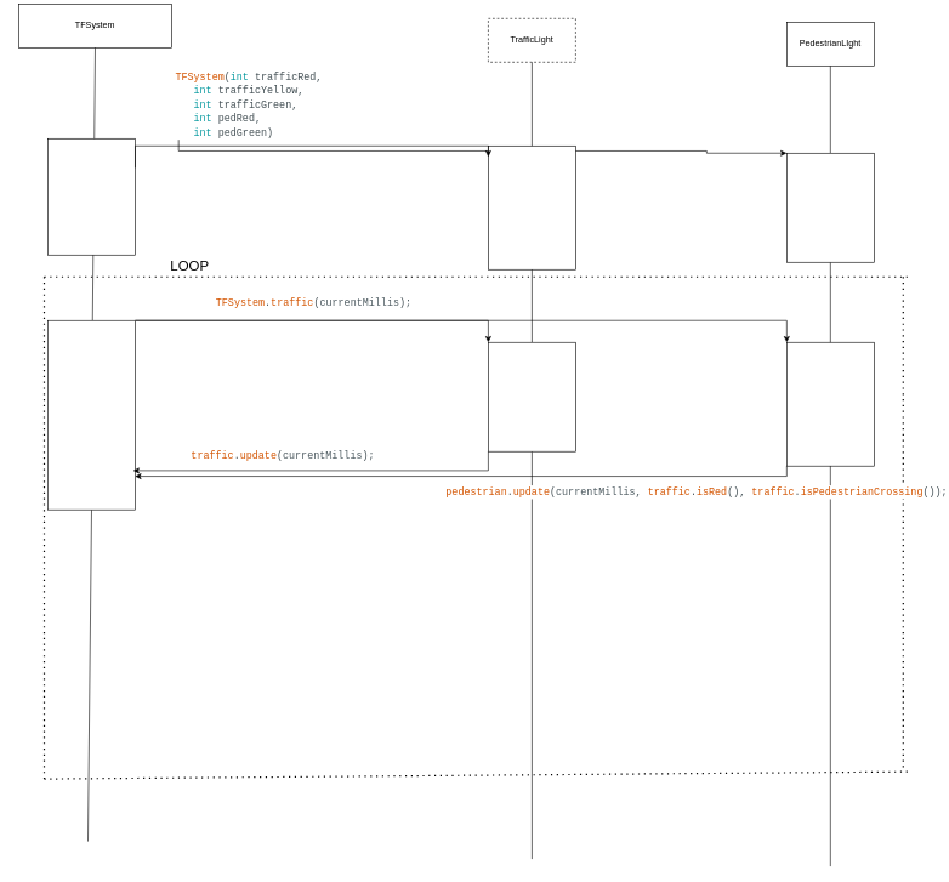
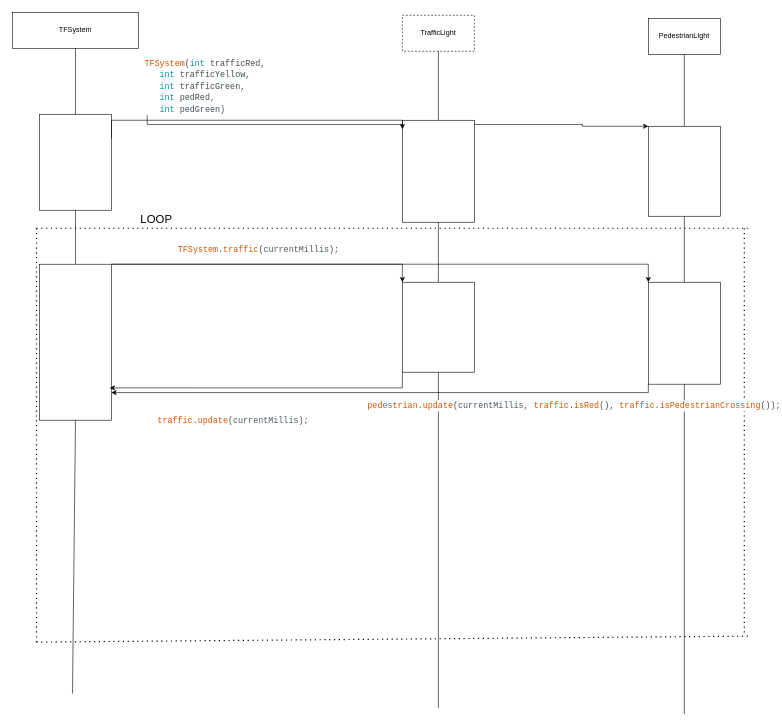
  <mxCell id="0" />
  <mxCell id="1" parent="0" />
- <mxCell id="2" value="TFSystem" style="rounded=0;whiteSpace=wrap;html=1;" vertex="1" parent="1"><mxGeometry x="25" y="5" width="210" height="60" as="geometry" /></mxCell>
+ <mxCell id="2" value="TFSystem" style="rounded=0;whiteSpace=wrap;html=1;" vertex="1" parent="1"><mxGeometry x="20" y="20" width="210" height="60" as="geometry" /></mxCell>
  <mxCell id="3" value="TrafficLight" style="rounded=0;whiteSpace=wrap;html=1;dashed=1;" vertex="1" parent="1"><mxGeometry x="670" y="25" width="120" height="60" as="geometry" /></mxCell>
  <mxCell id="4" value="PedestrianLIght" style="rounded=0;whiteSpace=wrap;html=1;" vertex="1" parent="1"><mxGeometry x="1080" y="30" width="120" height="60" as="geometry" /></mxCell>
  <mxCell id="5" value="" style="endArrow=none;html=1;rounded=0;entryX=0.5;entryY=1;entryDx=0;entryDy=0;" edge="1" parent="1" source="22" target="2"><mxGeometry width="50" height="50" relative="1" as="geometry"><mxPoint x="120" y="1155.818" as="sourcePoint" /><mxPoint x="690" y="290" as="targetPoint" /></mxGeometry></mxCell>
  <mxCell id="6" value="" style="endArrow=none;html=1;rounded=0;entryX=0.5;entryY=1;entryDx=0;entryDy=0;" edge="1" parent="1" source="24" target="3"><mxGeometry width="50" height="50" relative="1" as="geometry"><mxPoint x="730" y="1180" as="sourcePoint" /><mxPoint x="435" y="100" as="targetPoint" /></mxGeometry></mxCell>
  <mxCell id="7" value="" style="endArrow=none;html=1;rounded=0;entryX=0.5;entryY=1;entryDx=0;entryDy=0;" edge="1" parent="1" source="12" target="4"><mxGeometry width="50" height="50" relative="1" as="geometry"><mxPoint x="760" y="1180" as="sourcePoint" /><mxPoint x="805" y="140" as="targetPoint" /><Array as="points" /></mxGeometry></mxCell>
  <mxCell id="8" style="edgeStyle=orthogonalEdgeStyle;rounded=0;orthogonalLoop=1;jettySize=auto;html=1;exitX=0.021;exitY=1.05;exitDx=0;exitDy=0;entryX=0;entryY=0;entryDx=0;entryDy=0;exitPerimeter=0;" edge="1" parent="1" source="14" target="12"><mxGeometry relative="1" as="geometry"><Array as="points"><mxPoint x="970" y="207" /><mxPoint x="970" y="210" /><mxPoint x="1080" y="210" /></Array></mxGeometry></mxCell>
  <mxCell id="9" value="" style="rounded=0;whiteSpace=wrap;html=1;" vertex="1" parent="1"><mxGeometry x="65" y="190" width="120" height="160" as="geometry" /></mxCell>
  <mxCell id="10" value="" style="rounded=0;whiteSpace=wrap;html=1;" vertex="1" parent="1"><mxGeometry x="670" y="200" width="120" height="170" as="geometry" /></mxCell>
  <mxCell id="11" value="" style="endArrow=none;html=1;rounded=0;entryX=0.5;entryY=1;entryDx=0;entryDy=0;" edge="1" parent="1" target="12"><mxGeometry width="50" height="50" relative="1" as="geometry"><mxPoint x="1140" y="1190" as="sourcePoint" /><mxPoint x="1140" y="90" as="targetPoint" /><Array as="points" /></mxGeometry></mxCell>
  <mxCell id="12" value="" style="rounded=0;whiteSpace=wrap;html=1;" vertex="1" parent="1"><mxGeometry x="1080" y="210" width="120" height="150" as="geometry" /></mxCell>
  <mxCell id="13" style="edgeStyle=orthogonalEdgeStyle;rounded=0;orthogonalLoop=1;jettySize=auto;html=1;entryX=0;entryY=0.088;entryDx=0;entryDy=0;entryPerimeter=0;exitX=1;exitY=0.25;exitDx=0;exitDy=0;" edge="1" parent="1" source="9" target="10"><mxGeometry relative="1" as="geometry"><Array as="points"><mxPoint x="670" y="200" /></Array></mxGeometry></mxCell>
  <mxCell id="14" value="&lt;div style=&quot;color: rgb(78, 91, 97); background-color: rgb(255, 255, 255); font-family: Consolas, &amp;quot;Courier New&amp;quot;, monospace; font-size: 14px; line-height: 19px; white-space: pre;&quot;&gt;&lt;div style=&quot;line-height: 19px;&quot;&gt;&lt;div style=&quot;line-height: 19px;&quot;&gt;&lt;div&gt;&amp;nbsp;&lt;span style=&quot;color: #d35400;&quot;&gt;TFSystem&lt;/span&gt;&lt;span style=&quot;color: #434f54;&quot;&gt;(&lt;/span&gt;&lt;span style=&quot;color: #00979d;&quot;&gt;int&lt;/span&gt; &lt;span style=&quot;color: #434f54;&quot;&gt;trafficRed&lt;/span&gt;, &lt;/div&gt;&lt;div&gt;&amp;nbsp; &amp;nbsp; &lt;span style=&quot;color: #00979d;&quot;&gt;int&lt;/span&gt; &lt;span style=&quot;color: #434f54;&quot;&gt;trafficYellow&lt;/span&gt;, &lt;/div&gt;&lt;div&gt;&amp;nbsp; &amp;nbsp; &lt;span style=&quot;color: #00979d;&quot;&gt;int&lt;/span&gt; &lt;span style=&quot;color: #434f54;&quot;&gt;trafficGreen&lt;/span&gt;, &lt;/div&gt;&lt;div&gt;&amp;nbsp; &amp;nbsp; &lt;span style=&quot;color: #00979d;&quot;&gt;int&lt;/span&gt; &lt;span style=&quot;color: #434f54;&quot;&gt;pedRed&lt;/span&gt;, &lt;/div&gt;&lt;div&gt;&amp;nbsp; &amp;nbsp; &lt;span style=&quot;color: #00979d;&quot;&gt;int&lt;/span&gt; &lt;span style=&quot;color: #434f54;&quot;&gt;pedGreen)&lt;/span&gt; &lt;/div&gt;&lt;/div&gt;&lt;/div&gt;&lt;/div&gt;" style="text;whiteSpace=wrap;html=1;" vertex="1" parent="1"><mxGeometry x="230" y="90" width="690" height="40" as="geometry" /></mxCell>
  <mxCell id="15" value="" style="endArrow=none;dashed=1;html=1;dashPattern=1 3;strokeWidth=2;rounded=0;" edge="1" parent="1"><mxGeometry width="50" height="50" relative="1" as="geometry"><mxPoint x="60" y="1070" as="sourcePoint" /><mxPoint x="60" y="380" as="targetPoint" /></mxGeometry></mxCell>
  <mxCell id="16" value="" style="endArrow=none;dashed=1;html=1;dashPattern=1 3;strokeWidth=2;rounded=0;" edge="1" parent="1"><mxGeometry width="50" height="50" relative="1" as="geometry"><mxPoint x="60" y="1070" as="sourcePoint" /><mxPoint x="1250" y="1060" as="targetPoint" /></mxGeometry></mxCell>
  <mxCell id="17" value="" style="endArrow=none;dashed=1;html=1;dashPattern=1 3;strokeWidth=2;rounded=0;" edge="1" parent="1"><mxGeometry width="50" height="50" relative="1" as="geometry"><mxPoint x="1240" y="380" as="sourcePoint" /><mxPoint x="1240" y="1060" as="targetPoint" /></mxGeometry></mxCell>
  <mxCell id="18" value="" style="endArrow=none;dashed=1;html=1;dashPattern=1 3;strokeWidth=2;rounded=0;" edge="1" parent="1"><mxGeometry width="50" height="50" relative="1" as="geometry"><mxPoint x="60" y="380" as="sourcePoint" /><mxPoint x="1250" y="380" as="targetPoint" /></mxGeometry></mxCell>
  <mxCell id="19" value="" style="endArrow=none;html=1;rounded=0;entryX=0.5;entryY=1;entryDx=0;entryDy=0;" edge="1" parent="1" target="22"><mxGeometry width="50" height="50" relative="1" as="geometry"><mxPoint x="120" y="1155.818" as="sourcePoint" /><mxPoint x="125" y="80" as="targetPoint" /></mxGeometry></mxCell>
  <mxCell id="20" style="edgeStyle=orthogonalEdgeStyle;rounded=0;orthogonalLoop=1;jettySize=auto;html=1;exitX=1;exitY=0;exitDx=0;exitDy=0;entryX=0;entryY=0;entryDx=0;entryDy=0;" edge="1" parent="1" source="22" target="24"><mxGeometry relative="1" as="geometry"><Array as="points"><mxPoint x="670" y="440" /></Array></mxGeometry></mxCell>
  <mxCell id="21" style="edgeStyle=orthogonalEdgeStyle;rounded=0;orthogonalLoop=1;jettySize=auto;html=1;exitX=1;exitY=0;exitDx=0;exitDy=0;entryX=0;entryY=0;entryDx=0;entryDy=0;" edge="1" parent="1" source="22" target="26"><mxGeometry relative="1" as="geometry"><Array as="points"><mxPoint x="1080" y="440" /></Array></mxGeometry></mxCell>
  <mxCell id="22" value="" style="rounded=0;whiteSpace=wrap;html=1;" vertex="1" parent="1"><mxGeometry x="65" y="440" width="120" height="260" as="geometry" /></mxCell>
  <mxCell id="23" value="" style="endArrow=none;html=1;rounded=0;entryX=0.5;entryY=1;entryDx=0;entryDy=0;" edge="1" parent="1" target="24"><mxGeometry width="50" height="50" relative="1" as="geometry"><mxPoint x="730" y="1180" as="sourcePoint" /><mxPoint x="730" y="85" as="targetPoint" /></mxGeometry></mxCell>
  <mxCell id="24" value="" style="rounded=0;whiteSpace=wrap;html=1;" vertex="1" parent="1"><mxGeometry x="670" y="470" width="120" height="150" as="geometry" /></mxCell>
  <mxCell id="25" style="edgeStyle=orthogonalEdgeStyle;rounded=0;orthogonalLoop=1;jettySize=auto;html=1;exitX=0.5;exitY=1;exitDx=0;exitDy=0;" edge="1" parent="1" source="26"><mxGeometry relative="1" as="geometry"><mxPoint x="1140" y="620" as="targetPoint" /></mxGeometry></mxCell>
  <mxCell id="26" value="" style="rounded=0;whiteSpace=wrap;html=1;" vertex="1" parent="1"><mxGeometry x="1080" y="470" width="120" height="170" as="geometry" /></mxCell>
  <mxCell id="27" style="edgeStyle=orthogonalEdgeStyle;rounded=0;orthogonalLoop=1;jettySize=auto;html=1;exitX=0;exitY=1;exitDx=0;exitDy=0;entryX=0.998;entryY=0.823;entryDx=0;entryDy=0;entryPerimeter=0;" edge="1" parent="1" source="26" target="22"><mxGeometry relative="1" as="geometry"><Array as="points"><mxPoint x="1080" y="654" /></Array></mxGeometry></mxCell>
- <mxCell id="28" value="&lt;div style=&quot;color: #4e5b61;background-color: #ffffff;font-family: Consolas, 'Courier New', monospace;font-weight: normal;font-size: 14px;line-height: 19px;white-space: pre;&quot;&gt;&lt;div&gt;&lt;span style=&quot;color: #d35400;&quot;&gt;traffic&lt;/span&gt;&lt;span style=&quot;color: #4e5b61;&quot;&gt;.&lt;/span&gt;&lt;span style=&quot;color: #d35400;&quot;&gt;update&lt;/span&gt;&lt;span style=&quot;color: #434f54;&quot;&gt;(&lt;/span&gt;&lt;span style=&quot;color: #4e5b61;&quot;&gt;currentMillis&lt;/span&gt;&lt;span style=&quot;color: #434f54;&quot;&gt;)&lt;/span&gt;&lt;span style=&quot;color: #4e5b61;&quot;&gt;;&lt;/span&gt;&lt;/div&gt;&lt;/div&gt;" style="text;whiteSpace=wrap;html=1;" vertex="1" parent="1"><mxGeometry x="260" y="610" width="260" height="40" as="geometry" /></mxCell>
+ <mxCell id="28" value="&lt;div style=&quot;color: #4e5b61;background-color: #ffffff;font-family: Consolas, 'Courier New', monospace;font-weight: normal;font-size: 14px;line-height: 19px;white-space: pre;&quot;&gt;&lt;div&gt;&lt;span style=&quot;color: #d35400;&quot;&gt;traffic&lt;/span&gt;&lt;span style=&quot;color: #4e5b61;&quot;&gt;.&lt;/span&gt;&lt;span style=&quot;color: #d35400;&quot;&gt;update&lt;/span&gt;&lt;span style=&quot;color: #434f54;&quot;&gt;(&lt;/span&gt;&lt;span style=&quot;color: #4e5b61;&quot;&gt;currentMillis&lt;/span&gt;&lt;span style=&quot;color: #434f54;&quot;&gt;)&lt;/span&gt;&lt;span style=&quot;color: #4e5b61;&quot;&gt;;&lt;/span&gt;&lt;/div&gt;&lt;/div&gt;" style="text;whiteSpace=wrap;html=1;" vertex="1" parent="1"><mxGeometry x="260" y="685" width="260" height="40" as="geometry" /></mxCell>
  <mxCell id="29" value="&lt;div style=&quot;color: #4e5b61;background-color: #ffffff;font-family: Consolas, 'Courier New', monospace;font-weight: normal;font-size: 14px;line-height: 19px;white-space: pre;&quot;&gt;&lt;div&gt;&lt;span style=&quot;color: #d35400;&quot;&gt;pedestrian&lt;/span&gt;&lt;span style=&quot;color: #4e5b61;&quot;&gt;.&lt;/span&gt;&lt;span style=&quot;color: #d35400;&quot;&gt;update&lt;/span&gt;&lt;span style=&quot;color: #434f54;&quot;&gt;(&lt;/span&gt;&lt;span style=&quot;color: #4e5b61;&quot;&gt;currentMillis, &lt;/span&gt;&lt;span style=&quot;color: #d35400;&quot;&gt;traffic&lt;/span&gt;&lt;span style=&quot;color: #4e5b61;&quot;&gt;.&lt;/span&gt;&lt;span style=&quot;color: #d35400;&quot;&gt;isRed&lt;/span&gt;&lt;span style=&quot;color: #434f54;&quot;&gt;()&lt;/span&gt;&lt;span style=&quot;color: #4e5b61;&quot;&gt;, &lt;/span&gt;&lt;span style=&quot;color: #d35400;&quot;&gt;traffic&lt;/span&gt;&lt;span style=&quot;color: #4e5b61;&quot;&gt;.&lt;/span&gt;&lt;span style=&quot;color: #d35400;&quot;&gt;isPedestrianCrossing&lt;/span&gt;&lt;span style=&quot;color: #434f54;&quot;&gt;())&lt;/span&gt;&lt;span style=&quot;color: #4e5b61;&quot;&gt;;&lt;/span&gt;&lt;/div&gt;&lt;/div&gt;" style="text;whiteSpace=wrap;html=1;" vertex="1" parent="1"><mxGeometry x="610" y="660" width="560" height="40" as="geometry" /></mxCell>
  <mxCell id="30" style="edgeStyle=orthogonalEdgeStyle;rounded=0;orthogonalLoop=1;jettySize=auto;html=1;exitX=0;exitY=1;exitDx=0;exitDy=0;entryX=0.975;entryY=0.793;entryDx=0;entryDy=0;entryPerimeter=0;" edge="1" parent="1" source="24" target="22"><mxGeometry relative="1" as="geometry" /></mxCell>
  <mxCell id="31" value="&lt;font style=&quot;font-size: 19px;&quot;&gt;LOOP&lt;/font&gt;" style="text;html=1;align=center;verticalAlign=middle;whiteSpace=wrap;rounded=0;" vertex="1" parent="1"><mxGeometry x="180" y="330" width="160" height="70" as="geometry" /></mxCell>
  <mxCell id="32" value="&lt;div style=&quot;color: #4e5b61;background-color: #ffffff;font-family: Consolas, 'Courier New', monospace;font-weight: normal;font-size: 14px;line-height: 19px;white-space: pre;&quot;&gt;&lt;div&gt;&lt;span style=&quot;color: #d35400;&quot;&gt;TFSystem&lt;/span&gt;&lt;span style=&quot;color: #4e5b61;&quot;&gt;.&lt;/span&gt;&lt;span style=&quot;color: #d35400;&quot;&gt;traffic&lt;/span&gt;&lt;span style=&quot;color: #434f54;&quot;&gt;(&lt;/span&gt;&lt;span style=&quot;color: #4e5b61;&quot;&gt;currentMillis&lt;/span&gt;&lt;span style=&quot;color: #434f54;&quot;&gt;)&lt;/span&gt;&lt;span style=&quot;color: #4e5b61;&quot;&gt;;&lt;/span&gt;&lt;/div&gt;&lt;/div&gt;" style="text;whiteSpace=wrap;html=1;" vertex="1" parent="1"><mxGeometry x="294" y="400" width="310" height="40" as="geometry" /></mxCell>
